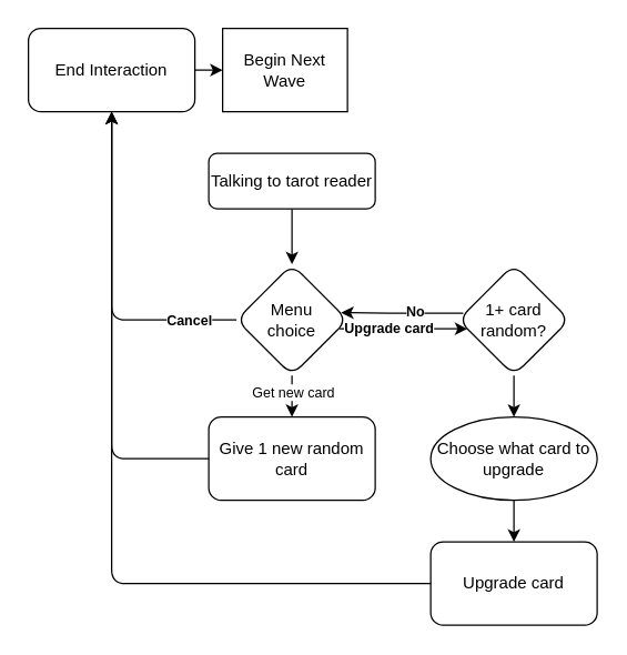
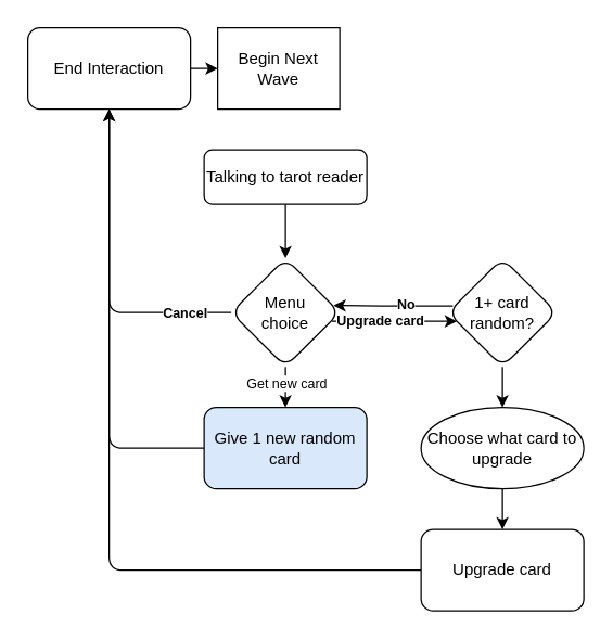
  <mxCell id="0" />
  <mxCell id="1" parent="0" />
  <mxCell id="2" value="" style="edgeStyle=orthogonalEdgeStyle;rounded=0;orthogonalLoop=1;jettySize=auto;html=1;fontSize=10;exitX=0.5;exitY=1;exitDx=0;exitDy=0;entryX=0.5;entryY=0;entryDx=0;entryDy=0;" parent="1" source="3" target="10" edge="1"><mxGeometry relative="1" as="geometry"><Array as="points"><mxPoint x="210" y="150" /></Array></mxGeometry></mxCell>
  <mxCell id="3" value="Talking to tarot reader" style="rounded=1;whiteSpace=wrap;html=1;fontSize=12;glass=0;strokeWidth=1;shadow=0;" parent="1" vertex="1"><mxGeometry x="150" y="110" width="120" height="40" as="geometry" /></mxCell>
  <mxCell id="4" value="" style="edgeStyle=orthogonalEdgeStyle;rounded=0;orthogonalLoop=1;jettySize=auto;html=1;fontSize=10;" parent="1" source="10" target="12" edge="1"><mxGeometry relative="1" as="geometry"><Array as="points"><mxPoint x="210" y="290" /><mxPoint x="210" y="290" /></Array></mxGeometry></mxCell>
  <mxCell id="5" value="Get new card" style="edgeLabel;html=1;align=center;verticalAlign=middle;resizable=0;points=[];fontSize=10;" parent="4" vertex="1" connectable="0"><mxGeometry x="-0.3" relative="1" as="geometry"><mxPoint as="offset" /></mxGeometry></mxCell>
  <mxCell id="6" value="" style="edgeStyle=orthogonalEdgeStyle;rounded=0;orthogonalLoop=1;jettySize=auto;html=1;fontSize=10;exitX=0.928;exitY=0.58;exitDx=0;exitDy=0;exitPerimeter=0;" parent="1" source="10" target="16" edge="1"><mxGeometry relative="1" as="geometry"><Array as="points"><mxPoint x="300" y="236" /><mxPoint x="300" y="236" /></Array></mxGeometry></mxCell>
  <mxCell id="7" value="&lt;b&gt;Upgrade card&lt;/b&gt;" style="edgeLabel;html=1;align=center;verticalAlign=middle;resizable=0;points=[];fontSize=10;" parent="6" vertex="1" connectable="0"><mxGeometry x="-0.237" y="1" relative="1" as="geometry"><mxPoint as="offset" /></mxGeometry></mxCell>
  <mxCell id="8" style="edgeStyle=orthogonalEdgeStyle;rounded=1;orthogonalLoop=1;jettySize=auto;html=1;entryX=0.5;entryY=1;entryDx=0;entryDy=0;fontSize=10;" parent="1" source="10" target="22" edge="1"><mxGeometry relative="1" as="geometry" /></mxCell>
  <mxCell id="9" value="&lt;b&gt;Cancel&lt;/b&gt;" style="edgeLabel;html=1;align=center;verticalAlign=middle;resizable=0;points=[];fontSize=10;" parent="8" vertex="1" connectable="0"><mxGeometry x="-0.708" y="-1" relative="1" as="geometry"><mxPoint as="offset" /></mxGeometry></mxCell>
  <mxCell id="10" value="Menu &lt;br&gt;choice" style="rhombus;whiteSpace=wrap;html=1;rounded=1;glass=0;strokeWidth=1;shadow=0;" parent="1" vertex="1"><mxGeometry x="170" y="190" width="80" height="80" as="geometry" /></mxCell>
- <mxCell id="11" style="edgeStyle=orthogonalEdgeStyle;rounded=1;orthogonalLoop=1;jettySize=auto;html=1;entryX=0.5;entryY=1;entryDx=0;entryDy=0;fontSize=10;" parent="1" source="12" target="22" edge="1"><mxGeometry relative="1" as="geometry" /></mxCell>
- <mxCell id="12" value="Give 1 new random card" style="whiteSpace=wrap;html=1;rounded=1;glass=0;strokeWidth=1;shadow=0;" parent="1" vertex="1"><mxGeometry x="150" y="300" width="120" height="60" as="geometry" /></mxCell>
+ <mxCell id="11" style="edgeStyle=orthogonalEdgeStyle;rounded=1;orthogonalLoop=1;jettySize=auto;html=1;entryX=0.5;entryY=1;entryDx=0;entryDy=0;fontSize=10;endArrow=none;" parent="1" source="12" target="22" edge="1"><mxGeometry relative="1" as="geometry" /></mxCell>
+ <mxCell id="12" value="Give 1 new random card" style="whiteSpace=wrap;html=1;rounded=1;glass=0;strokeWidth=1;shadow=0;fillColor=#dae8fc;" parent="1" vertex="1"><mxGeometry x="150" y="300" width="120" height="60" as="geometry" /></mxCell>
  <mxCell id="13" value="" style="edgeStyle=orthogonalEdgeStyle;rounded=0;orthogonalLoop=1;jettySize=auto;html=1;fontSize=10;" parent="1" source="16" target="18" edge="1"><mxGeometry relative="1" as="geometry" /></mxCell>
  <mxCell id="14" style="edgeStyle=orthogonalEdgeStyle;rounded=1;orthogonalLoop=1;jettySize=auto;html=1;entryX=0.943;entryY=0.435;entryDx=0;entryDy=0;fontSize=10;exitX=0.043;exitY=0.44;exitDx=0;exitDy=0;exitPerimeter=0;entryPerimeter=0;" parent="1" source="16" target="10" edge="1"><mxGeometry relative="1" as="geometry"><Array as="points"><mxPoint x="290" y="225" /></Array></mxGeometry></mxCell>
  <mxCell id="15" value="&lt;b&gt;No&lt;/b&gt;" style="edgeLabel;html=1;align=center;verticalAlign=middle;resizable=0;points=[];fontSize=10;" parent="14" vertex="1" connectable="0"><mxGeometry x="-0.215" y="-2" relative="1" as="geometry"><mxPoint as="offset" /></mxGeometry></mxCell>
  <mxCell id="16" value="1+ card random?" style="rhombus;whiteSpace=wrap;html=1;rounded=1;glass=0;strokeWidth=1;shadow=0;" parent="1" vertex="1"><mxGeometry x="330" y="190" width="80" height="80" as="geometry" /></mxCell>
  <mxCell id="17" value="" style="edgeStyle=orthogonalEdgeStyle;rounded=0;orthogonalLoop=1;jettySize=auto;html=1;fontSize=10;" parent="1" source="18" target="20" edge="1"><mxGeometry relative="1" as="geometry" /></mxCell>
  <mxCell id="18" value="Choose what card to upgrade" style="ellipse;whiteSpace=wrap;html=1;glass=0;strokeWidth=1;shadow=0;" parent="1" vertex="1"><mxGeometry x="310" y="300" width="120" height="60" as="geometry" /></mxCell>
  <mxCell id="19" value="" style="edgeStyle=orthogonalEdgeStyle;rounded=1;orthogonalLoop=1;jettySize=auto;html=1;fontSize=10;" parent="1" source="20" target="22" edge="1"><mxGeometry relative="1" as="geometry" /></mxCell>
  <mxCell id="20" value="Upgrade card" style="whiteSpace=wrap;html=1;rounded=1;glass=0;strokeWidth=1;shadow=0;" parent="1" vertex="1"><mxGeometry x="310" y="390" width="120" height="60" as="geometry" /></mxCell>
  <mxCell id="21" value="" style="edgeStyle=orthogonalEdgeStyle;rounded=1;orthogonalLoop=1;jettySize=auto;html=1;fontSize=10;" parent="1" source="22" target="23" edge="1"><mxGeometry relative="1" as="geometry" /></mxCell>
  <mxCell id="22" value="End Interaction" style="whiteSpace=wrap;html=1;rounded=1;glass=0;strokeWidth=1;shadow=0;" parent="1" vertex="1"><mxGeometry x="20" y="20" width="120" height="60" as="geometry" /></mxCell>
  <mxCell id="23" value="Begin Next Wave" style="whiteSpace=wrap;html=1;glass=0;strokeWidth=1;shadow=0;rounded=0;" parent="1" vertex="1"><mxGeometry x="160" y="20" width="90" height="60" as="geometry" /></mxCell>
